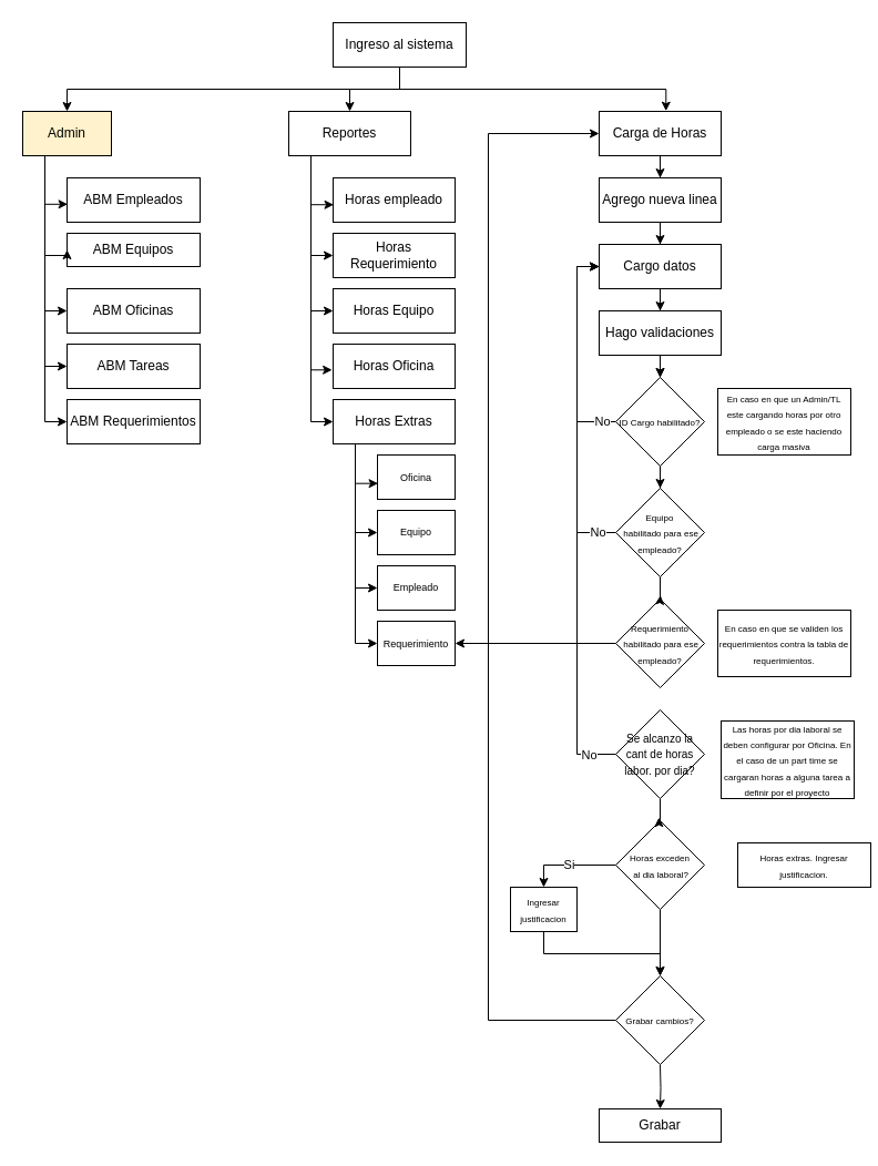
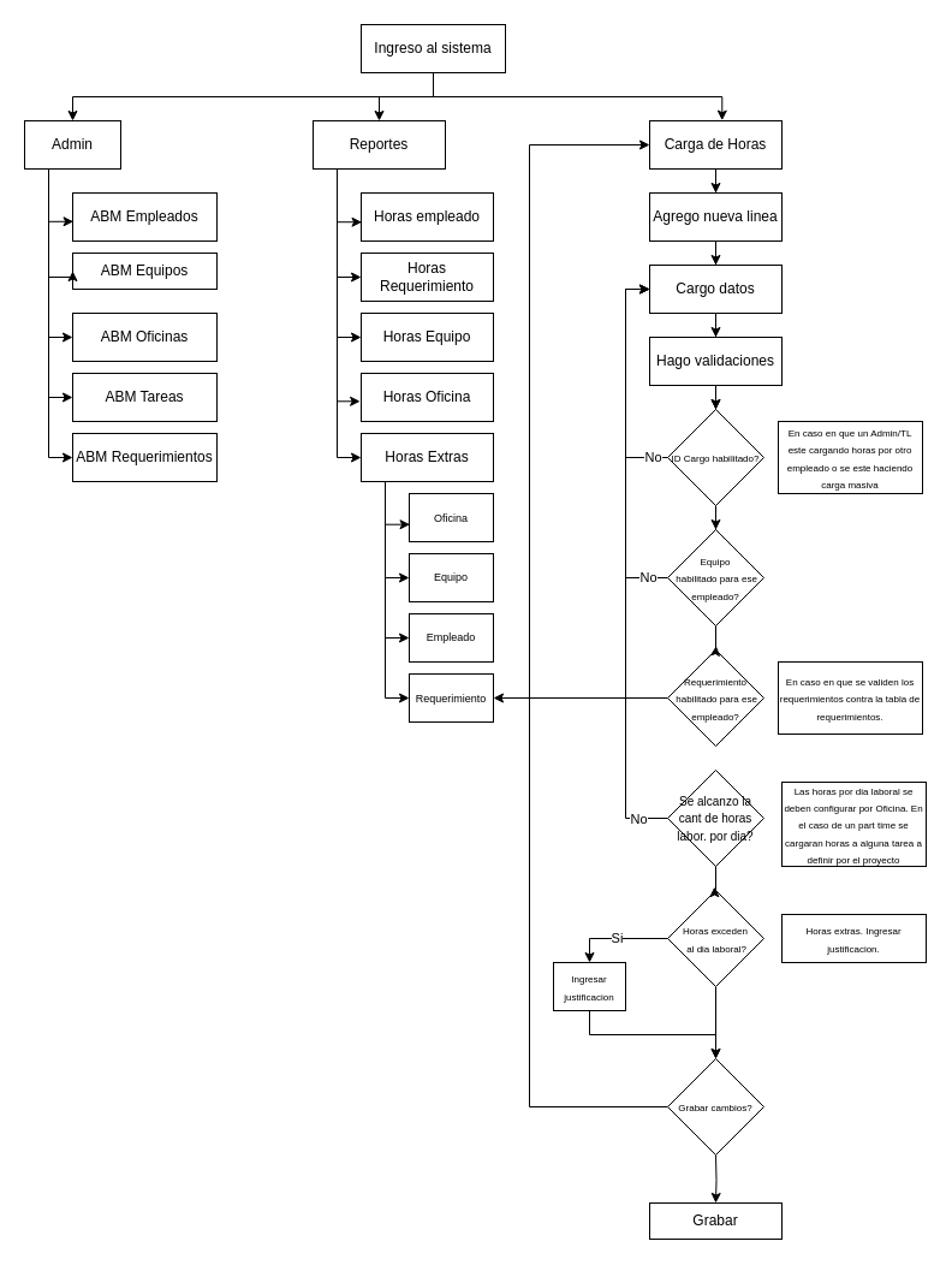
  <mxCell id="0" />
  <mxCell id="1" parent="0" />
  <mxCell id="2" style="edgeStyle=orthogonalEdgeStyle;rounded=0;orthogonalLoop=1;jettySize=auto;html=1;exitX=0.5;exitY=1;exitDx=0;exitDy=0;entryX=0.5;entryY=0;entryDx=0;entryDy=0;" edge="1" parent="1" source="4" target="8"><mxGeometry relative="1" as="geometry"><Array as="points"><mxPoint x="360" y="80" /><mxPoint x="60" y="80" /></Array></mxGeometry></mxCell>
  <mxCell id="3" style="edgeStyle=orthogonalEdgeStyle;rounded=0;orthogonalLoop=1;jettySize=auto;html=1;entryX=0.5;entryY=0;entryDx=0;entryDy=0;" edge="1" parent="1" source="4" target="22"><mxGeometry relative="1" as="geometry" /></mxCell>
  <mxCell id="4" value="Ingreso al sistema" style="rounded=0;whiteSpace=wrap;html=1;" vertex="1" parent="1"><mxGeometry x="300" y="20" width="120" height="40" as="geometry" /></mxCell>
  <mxCell id="5" style="edgeStyle=orthogonalEdgeStyle;rounded=0;orthogonalLoop=1;jettySize=auto;html=1;entryX=0;entryY=0.5;entryDx=0;entryDy=0;" edge="1" parent="1" source="8" target="14"><mxGeometry relative="1" as="geometry"><Array as="points"><mxPoint x="40" y="280" /></Array></mxGeometry></mxCell>
  <mxCell id="6" style="edgeStyle=orthogonalEdgeStyle;rounded=0;orthogonalLoop=1;jettySize=auto;html=1;entryX=0;entryY=0.5;entryDx=0;entryDy=0;" edge="1" parent="1" source="8" target="15"><mxGeometry relative="1" as="geometry"><Array as="points"><mxPoint x="40" y="330" /></Array></mxGeometry></mxCell>
  <mxCell id="7" style="edgeStyle=orthogonalEdgeStyle;rounded=0;orthogonalLoop=1;jettySize=auto;html=1;entryX=0;entryY=0.5;entryDx=0;entryDy=0;" edge="1" parent="1" source="8" target="16"><mxGeometry relative="1" as="geometry"><Array as="points"><mxPoint x="40" y="380" /></Array></mxGeometry></mxCell>
- <mxCell id="8" value="Admin" style="rounded=0;whiteSpace=wrap;html=1;fillColor=#fff2cc;" vertex="1" parent="1"><mxGeometry x="20" y="100" width="80" height="40" as="geometry" /></mxCell>
+ <mxCell id="8" value="Admin" style="rounded=0;whiteSpace=wrap;html=1;" vertex="1" parent="1"><mxGeometry x="20" y="100" width="80" height="40" as="geometry" /></mxCell>
  <mxCell id="9" style="edgeStyle=orthogonalEdgeStyle;rounded=0;orthogonalLoop=1;jettySize=auto;html=1;entryX=0.5;entryY=0;entryDx=0;entryDy=0;" edge="1" parent="1" source="10" target="24"><mxGeometry relative="1" as="geometry" /></mxCell>
  <mxCell id="10" value="Carga de Horas" style="rounded=0;whiteSpace=wrap;html=1;" vertex="1" parent="1"><mxGeometry x="540" y="100" width="110" height="40" as="geometry" /></mxCell>
  <mxCell id="11" style="edgeStyle=orthogonalEdgeStyle;rounded=0;orthogonalLoop=1;jettySize=auto;html=1;entryX=0.548;entryY=-0.008;entryDx=0;entryDy=0;entryPerimeter=0;exitX=0.5;exitY=1;exitDx=0;exitDy=0;" edge="1" parent="1" source="4" target="10"><mxGeometry relative="1" as="geometry" /></mxCell>
  <mxCell id="12" value="ABM&amp;nbsp;&lt;span style=&quot;background-color: initial;&quot;&gt;Empleados&lt;/span&gt;" style="rounded=0;whiteSpace=wrap;html=1;" vertex="1" parent="1"><mxGeometry x="60" y="160" width="120" height="40" as="geometry" /></mxCell>
  <mxCell id="13" value="ABM Equipos" style="rounded=0;whiteSpace=wrap;html=1;" vertex="1" parent="1"><mxGeometry x="60" y="210" width="120" height="30" as="geometry" /></mxCell>
  <mxCell id="14" value="ABM Oficinas" style="rounded=0;whiteSpace=wrap;html=1;" vertex="1" parent="1"><mxGeometry x="60" y="260" width="120" height="40" as="geometry" /></mxCell>
  <mxCell id="15" value="ABM Tareas" style="rounded=0;whiteSpace=wrap;html=1;" vertex="1" parent="1"><mxGeometry x="60" y="310" width="120" height="40" as="geometry" /></mxCell>
  <mxCell id="16" value="ABM Requerimientos" style="rounded=0;whiteSpace=wrap;html=1;" vertex="1" parent="1"><mxGeometry x="60" y="360" width="120" height="40" as="geometry" /></mxCell>
  <mxCell id="17" style="edgeStyle=orthogonalEdgeStyle;rounded=0;orthogonalLoop=1;jettySize=auto;html=1;entryX=0.005;entryY=0.594;entryDx=0;entryDy=0;entryPerimeter=0;" edge="1" parent="1" source="8" target="12"><mxGeometry relative="1" as="geometry"><Array as="points"><mxPoint x="40" y="184" /></Array></mxGeometry></mxCell>
  <mxCell id="18" style="edgeStyle=orthogonalEdgeStyle;rounded=0;orthogonalLoop=1;jettySize=auto;html=1;entryX=0;entryY=0.5;entryDx=0;entryDy=0;" edge="1" parent="1" source="8" target="13"><mxGeometry relative="1" as="geometry"><mxPoint x="60" y="230" as="targetPoint" /><Array as="points"><mxPoint x="40" y="230" /></Array></mxGeometry></mxCell>
  <mxCell id="19" style="edgeStyle=orthogonalEdgeStyle;rounded=0;orthogonalLoop=1;jettySize=auto;html=1;entryX=0;entryY=0.5;entryDx=0;entryDy=0;" edge="1" parent="1" source="22" target="59"><mxGeometry relative="1" as="geometry"><Array as="points"><mxPoint x="280" y="230" /></Array></mxGeometry></mxCell>
  <mxCell id="20" style="edgeStyle=orthogonalEdgeStyle;rounded=0;orthogonalLoop=1;jettySize=auto;html=1;entryX=0;entryY=0.5;entryDx=0;entryDy=0;" edge="1" parent="1" source="22" target="60"><mxGeometry relative="1" as="geometry"><Array as="points"><mxPoint x="280" y="280" /></Array></mxGeometry></mxCell>
  <mxCell id="21" style="edgeStyle=orthogonalEdgeStyle;rounded=0;orthogonalLoop=1;jettySize=auto;html=1;entryX=0;entryY=0.5;entryDx=0;entryDy=0;" edge="1" parent="1" source="22" target="64"><mxGeometry relative="1" as="geometry"><Array as="points"><mxPoint x="280" y="380" /></Array></mxGeometry></mxCell>
  <mxCell id="22" value="Reportes" style="rounded=0;whiteSpace=wrap;html=1;" vertex="1" parent="1"><mxGeometry x="260" y="100" width="110" height="40" as="geometry" /></mxCell>
  <mxCell id="23" style="edgeStyle=orthogonalEdgeStyle;rounded=0;orthogonalLoop=1;jettySize=auto;html=1;entryX=0.5;entryY=0;entryDx=0;entryDy=0;" edge="1" parent="1" source="24" target="26"><mxGeometry relative="1" as="geometry" /></mxCell>
  <mxCell id="24" value="Agrego nueva linea" style="rounded=0;whiteSpace=wrap;html=1;" vertex="1" parent="1"><mxGeometry x="540" y="160" width="110" height="40" as="geometry" /></mxCell>
  <mxCell id="25" style="edgeStyle=orthogonalEdgeStyle;rounded=0;orthogonalLoop=1;jettySize=auto;html=1;entryX=0.5;entryY=0;entryDx=0;entryDy=0;" edge="1" parent="1" source="26" target="29"><mxGeometry relative="1" as="geometry" /></mxCell>
  <mxCell id="26" value="Cargo datos" style="rounded=0;whiteSpace=wrap;html=1;" vertex="1" parent="1"><mxGeometry x="540" y="220" width="110" height="40" as="geometry" /></mxCell>
  <mxCell id="27" style="edgeStyle=orthogonalEdgeStyle;rounded=0;orthogonalLoop=1;jettySize=auto;html=1;entryX=0.5;entryY=0;entryDx=0;entryDy=0;" edge="1" parent="1" source="29" target="33"><mxGeometry relative="1" as="geometry" /></mxCell>
  <mxCell id="28" value="" style="edgeStyle=orthogonalEdgeStyle;rounded=0;orthogonalLoop=1;jettySize=auto;html=1;" edge="1" parent="1" source="29" target="33"><mxGeometry relative="1" as="geometry" /></mxCell>
  <mxCell id="29" value="Hago validaciones" style="rounded=0;whiteSpace=wrap;html=1;" vertex="1" parent="1"><mxGeometry x="540" y="280" width="110" height="40" as="geometry" /></mxCell>
  <mxCell id="30" style="edgeStyle=orthogonalEdgeStyle;rounded=0;orthogonalLoop=1;jettySize=auto;html=1;entryX=0;entryY=0.5;entryDx=0;entryDy=0;exitX=0;exitY=0.5;exitDx=0;exitDy=0;" edge="1" parent="1" source="33" target="26"><mxGeometry relative="1" as="geometry" /></mxCell>
  <mxCell id="31" value="No" style="edgeLabel;html=1;align=center;verticalAlign=middle;resizable=0;points=[];" vertex="1" connectable="0" parent="30"><mxGeometry x="-0.862" y="-1" relative="1" as="geometry"><mxPoint as="offset" /></mxGeometry></mxCell>
  <mxCell id="32" style="edgeStyle=orthogonalEdgeStyle;rounded=0;orthogonalLoop=1;jettySize=auto;html=1;entryX=0.5;entryY=0;entryDx=0;entryDy=0;" edge="1" parent="1" source="33" target="36"><mxGeometry relative="1" as="geometry" /></mxCell>
  <mxCell id="33" value="&lt;font style=&quot;font-size: 8px;&quot;&gt;ID Cargo habilitado?&lt;/font&gt;" style="rhombus;whiteSpace=wrap;html=1;" vertex="1" parent="1"><mxGeometry x="555" y="340" width="80" height="80" as="geometry" /></mxCell>
  <mxCell id="34" style="edgeStyle=orthogonalEdgeStyle;rounded=0;orthogonalLoop=1;jettySize=auto;html=1;" edge="1" parent="1" source="36"><mxGeometry relative="1" as="geometry"><mxPoint x="540" y="240" as="targetPoint" /><Array as="points"><mxPoint x="520" y="480" /><mxPoint x="520" y="240" /></Array></mxGeometry></mxCell>
  <mxCell id="35" value="No" style="edgeLabel;html=1;align=center;verticalAlign=middle;resizable=0;points=[];" vertex="1" connectable="0" parent="34"><mxGeometry x="-0.883" y="-1" relative="1" as="geometry"><mxPoint as="offset" /></mxGeometry></mxCell>
  <mxCell id="36" value="&lt;font style=&quot;font-size: 8px;&quot;&gt;Equipo&lt;/font&gt;&lt;div&gt;&lt;font style=&quot;font-size: 8px;&quot;&gt;&amp;nbsp;habilitado para ese empleado?&lt;/font&gt;&lt;/div&gt;" style="rhombus;whiteSpace=wrap;html=1;" vertex="1" parent="1"><mxGeometry x="555" y="440" width="80" height="80" as="geometry" /></mxCell>
  <mxCell id="37" style="edgeStyle=orthogonalEdgeStyle;rounded=0;orthogonalLoop=1;jettySize=auto;html=1;" edge="1" parent="1" source="38" target="67"><mxGeometry relative="1" as="geometry" /></mxCell>
  <mxCell id="38" value="&lt;font style=&quot;font-size: 8px;&quot;&gt;Requerimiento&lt;/font&gt;&lt;div&gt;&lt;span style=&quot;background-color: initial; font-size: 8px;&quot;&gt;&amp;nbsp;habilitado para ese empleado?&lt;/span&gt;&lt;/div&gt;" style="rhombus;whiteSpace=wrap;html=1;" vertex="1" parent="1"><mxGeometry x="555" y="540" width="80" height="80" as="geometry" /></mxCell>
  <mxCell id="39" style="edgeStyle=orthogonalEdgeStyle;rounded=0;orthogonalLoop=1;jettySize=auto;html=1;entryX=0.504;entryY=-0.042;entryDx=0;entryDy=0;entryPerimeter=0;" edge="1" parent="1" source="36" target="38"><mxGeometry relative="1" as="geometry" /></mxCell>
  <mxCell id="40" value="&lt;font style=&quot;font-size: 8px;&quot;&gt;En caso en que un Admin/TL este cargando horas por otro empleado o se este haciendo carga masiva&lt;/font&gt;" style="rounded=0;whiteSpace=wrap;html=1;" vertex="1" parent="1"><mxGeometry x="647" y="350" width="120" height="60" as="geometry" /></mxCell>
  <mxCell id="41" value="&lt;font style=&quot;font-size: 8px;&quot;&gt;En caso en que se validen los requerimientos contra la tabla de requerimientos.&lt;/font&gt;" style="rounded=0;whiteSpace=wrap;html=1;" vertex="1" parent="1"><mxGeometry x="647" y="550" width="120" height="60" as="geometry" /></mxCell>
  <mxCell id="42" style="edgeStyle=orthogonalEdgeStyle;rounded=0;orthogonalLoop=1;jettySize=auto;html=1;entryX=0;entryY=0.5;entryDx=0;entryDy=0;" edge="1" parent="1" source="44" target="26"><mxGeometry relative="1" as="geometry"><Array as="points"><mxPoint x="520" y="680" /><mxPoint x="520" y="240" /></Array></mxGeometry></mxCell>
  <mxCell id="43" value="No" style="edgeLabel;html=1;align=center;verticalAlign=middle;resizable=0;points=[];" vertex="1" connectable="0" parent="42"><mxGeometry x="-0.901" relative="1" as="geometry"><mxPoint as="offset" /></mxGeometry></mxCell>
  <mxCell id="44" value="&lt;div style=&quot;&quot;&gt;&lt;font size=&quot;1&quot;&gt;Se alcanzo la cant de horas labor. por dia?&lt;/font&gt;&lt;/div&gt;" style="rhombus;whiteSpace=wrap;html=1;" vertex="1" parent="1"><mxGeometry x="555" y="640" width="80" height="80" as="geometry" /></mxCell>
  <mxCell id="45" value="&lt;font style=&quot;font-size: 8px;&quot;&gt;Las horas por dia laboral se deben configurar por Oficina. En el caso de un part time se cargaran horas a alguna tarea a definir por el proyecto&lt;/font&gt;" style="rounded=0;whiteSpace=wrap;html=1;" vertex="1" parent="1"><mxGeometry x="650" y="650" width="120" height="70" as="geometry" /></mxCell>
  <mxCell id="46" style="edgeStyle=orthogonalEdgeStyle;rounded=0;orthogonalLoop=1;jettySize=auto;html=1;entryX=0.5;entryY=0;entryDx=0;entryDy=0;" edge="1" parent="1" source="49" target="53"><mxGeometry relative="1" as="geometry" /></mxCell>
  <mxCell id="47" value="Si" style="edgeLabel;html=1;align=center;verticalAlign=middle;resizable=0;points=[];" vertex="1" connectable="0" parent="46"><mxGeometry x="0.023" y="-1" relative="1" as="geometry"><mxPoint as="offset" /></mxGeometry></mxCell>
  <mxCell id="48" style="edgeStyle=orthogonalEdgeStyle;rounded=0;orthogonalLoop=1;jettySize=auto;html=1;entryX=0.5;entryY=0;entryDx=0;entryDy=0;" edge="1" parent="1" source="49" target="56"><mxGeometry relative="1" as="geometry" /></mxCell>
  <mxCell id="49" value="&lt;font style=&quot;font-size: 8px;&quot;&gt;Horas exceden&lt;/font&gt;&lt;div&gt;&lt;font style=&quot;font-size: 8px;&quot;&gt;&amp;nbsp;al dia laboral?&lt;/font&gt;&lt;/div&gt;" style="rhombus;whiteSpace=wrap;html=1;" vertex="1" parent="1"><mxGeometry x="555" y="740" width="80" height="80" as="geometry" /></mxCell>
- <mxCell id="50" value="&lt;font style=&quot;font-size: 8px;&quot;&gt;Horas extras. Ingresar justificacion.&lt;/font&gt;" style="rounded=0;whiteSpace=wrap;html=1;" vertex="1" parent="1"><mxGeometry x="665" y="760" width="120" height="40" as="geometry" /></mxCell>
+ <mxCell id="50" value="&lt;font style=&quot;font-size: 8px;&quot;&gt;Horas extras. Ingresar justificacion.&lt;/font&gt;" style="rounded=0;whiteSpace=wrap;html=1;" vertex="1" parent="1"><mxGeometry x="650" y="760" width="120" height="40" as="geometry" /></mxCell>
  <mxCell id="51" style="edgeStyle=orthogonalEdgeStyle;rounded=0;orthogonalLoop=1;jettySize=auto;html=1;entryX=0.486;entryY=-0.036;entryDx=0;entryDy=0;entryPerimeter=0;" edge="1" parent="1" source="44" target="49"><mxGeometry relative="1" as="geometry" /></mxCell>
  <mxCell id="52" style="edgeStyle=orthogonalEdgeStyle;rounded=0;orthogonalLoop=1;jettySize=auto;html=1;entryX=0.5;entryY=0;entryDx=0;entryDy=0;" edge="1" parent="1" source="53" target="56"><mxGeometry relative="1" as="geometry"><Array as="points"><mxPoint x="490" y="860" /><mxPoint x="595" y="860" /></Array></mxGeometry></mxCell>
  <mxCell id="53" value="&lt;font style=&quot;font-size: 8px;&quot;&gt;Ingresar justificacion&lt;/font&gt;" style="rounded=0;whiteSpace=wrap;html=1;" vertex="1" parent="1"><mxGeometry x="460" y="800" width="60" height="40" as="geometry" /></mxCell>
  <mxCell id="54" style="edgeStyle=orthogonalEdgeStyle;rounded=0;orthogonalLoop=1;jettySize=auto;html=1;entryX=0.5;entryY=0;entryDx=0;entryDy=0;" edge="1" parent="1" target="57"><mxGeometry relative="1" as="geometry"><mxPoint x="595" y="960" as="sourcePoint" /></mxGeometry></mxCell>
  <mxCell id="55" style="edgeStyle=orthogonalEdgeStyle;rounded=0;orthogonalLoop=1;jettySize=auto;html=1;entryX=0;entryY=0.5;entryDx=0;entryDy=0;" edge="1" parent="1" source="56" target="10"><mxGeometry relative="1" as="geometry"><Array as="points"><mxPoint x="440" y="920" /><mxPoint x="440" y="120" /></Array></mxGeometry></mxCell>
  <mxCell id="56" value="&lt;font style=&quot;font-size: 8px;&quot;&gt;Grabar cambios?&lt;/font&gt;" style="rhombus;whiteSpace=wrap;html=1;" vertex="1" parent="1"><mxGeometry x="555" y="880" width="80" height="80" as="geometry" /></mxCell>
  <mxCell id="57" value="Grabar" style="rounded=0;whiteSpace=wrap;html=1;" vertex="1" parent="1"><mxGeometry x="540" y="1000" width="110" height="30" as="geometry" /></mxCell>
  <mxCell id="58" value="Horas empleado" style="rounded=0;whiteSpace=wrap;html=1;" vertex="1" parent="1"><mxGeometry x="300" y="160" width="110" height="40" as="geometry" /></mxCell>
  <mxCell id="59" value="Horas Requerimiento" style="rounded=0;whiteSpace=wrap;html=1;" vertex="1" parent="1"><mxGeometry x="300" y="210" width="110" height="40" as="geometry" /></mxCell>
  <mxCell id="60" value="Horas Equipo" style="rounded=0;whiteSpace=wrap;html=1;" vertex="1" parent="1"><mxGeometry x="300" y="260" width="110" height="40" as="geometry" /></mxCell>
  <mxCell id="61" style="edgeStyle=orthogonalEdgeStyle;rounded=0;orthogonalLoop=1;jettySize=auto;html=1;entryX=0;entryY=0.5;entryDx=0;entryDy=0;" edge="1" parent="1" source="64" target="66"><mxGeometry relative="1" as="geometry"><Array as="points"><mxPoint x="320" y="480" /></Array></mxGeometry></mxCell>
  <mxCell id="62" style="edgeStyle=orthogonalEdgeStyle;rounded=0;orthogonalLoop=1;jettySize=auto;html=1;entryX=0;entryY=0.5;entryDx=0;entryDy=0;" edge="1" parent="1" source="64" target="65"><mxGeometry relative="1" as="geometry"><Array as="points"><mxPoint x="320" y="530" /></Array></mxGeometry></mxCell>
  <mxCell id="63" style="edgeStyle=orthogonalEdgeStyle;rounded=0;orthogonalLoop=1;jettySize=auto;html=1;entryX=0;entryY=0.5;entryDx=0;entryDy=0;" edge="1" parent="1" source="64" target="67"><mxGeometry relative="1" as="geometry"><Array as="points"><mxPoint x="320" y="580" /></Array></mxGeometry></mxCell>
  <mxCell id="64" value="Horas Extras" style="rounded=0;whiteSpace=wrap;html=1;" vertex="1" parent="1"><mxGeometry x="300" y="360" width="110" height="40" as="geometry" /></mxCell>
  <mxCell id="65" value="Empleado" style="rounded=0;whiteSpace=wrap;html=1;fontSize=9;" vertex="1" parent="1"><mxGeometry x="340" y="510" width="70" height="40" as="geometry" /></mxCell>
  <mxCell id="66" value="Equipo" style="rounded=0;whiteSpace=wrap;html=1;fontSize=9;" vertex="1" parent="1"><mxGeometry x="340" y="460" width="70" height="40" as="geometry" /></mxCell>
  <mxCell id="67" value="&lt;font style=&quot;font-size: 9px;&quot;&gt;Requerimiento&lt;/font&gt;" style="rounded=0;whiteSpace=wrap;html=1;" vertex="1" parent="1"><mxGeometry x="340" y="560" width="70" height="40" as="geometry" /></mxCell>
  <mxCell id="68" value="&lt;font style=&quot;font-size: 9px;&quot;&gt;Oficina&lt;/font&gt;" style="rounded=0;whiteSpace=wrap;html=1;" vertex="1" parent="1"><mxGeometry x="340" y="410" width="70" height="40" as="geometry" /></mxCell>
  <mxCell id="69" value="Horas Oficina" style="rounded=0;whiteSpace=wrap;html=1;" vertex="1" parent="1"><mxGeometry x="300" y="310" width="110" height="40" as="geometry" /></mxCell>
  <mxCell id="70" style="edgeStyle=orthogonalEdgeStyle;rounded=0;orthogonalLoop=1;jettySize=auto;html=1;entryX=0.008;entryY=0.642;entryDx=0;entryDy=0;entryPerimeter=0;" edge="1" parent="1" source="64" target="68"><mxGeometry relative="1" as="geometry"><Array as="points"><mxPoint x="320" y="436" /></Array></mxGeometry></mxCell>
  <mxCell id="71" style="edgeStyle=orthogonalEdgeStyle;rounded=0;orthogonalLoop=1;jettySize=auto;html=1;entryX=0.005;entryY=0.606;entryDx=0;entryDy=0;entryPerimeter=0;" edge="1" parent="1" source="22" target="58"><mxGeometry relative="1" as="geometry"><Array as="points"><mxPoint x="280" y="184" /></Array></mxGeometry></mxCell>
  <mxCell id="72" style="edgeStyle=orthogonalEdgeStyle;rounded=0;orthogonalLoop=1;jettySize=auto;html=1;entryX=-0.008;entryY=0.582;entryDx=0;entryDy=0;entryPerimeter=0;" edge="1" parent="1" source="22" target="69"><mxGeometry relative="1" as="geometry"><Array as="points"><mxPoint x="280" y="333" /></Array></mxGeometry></mxCell>
